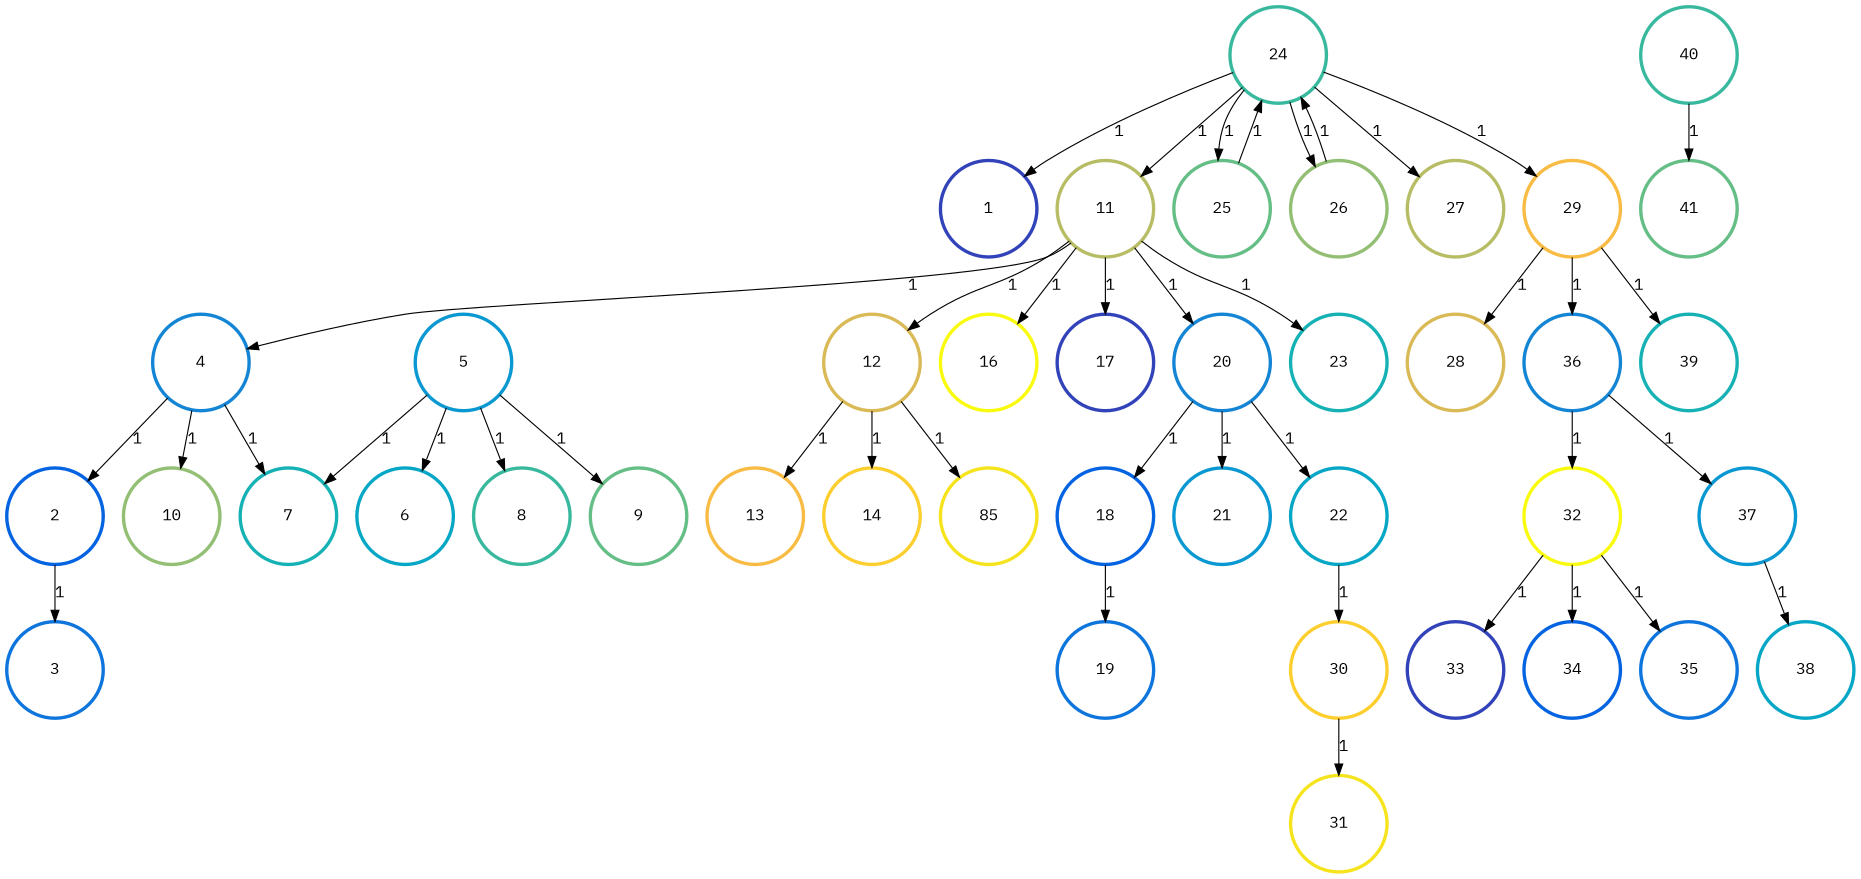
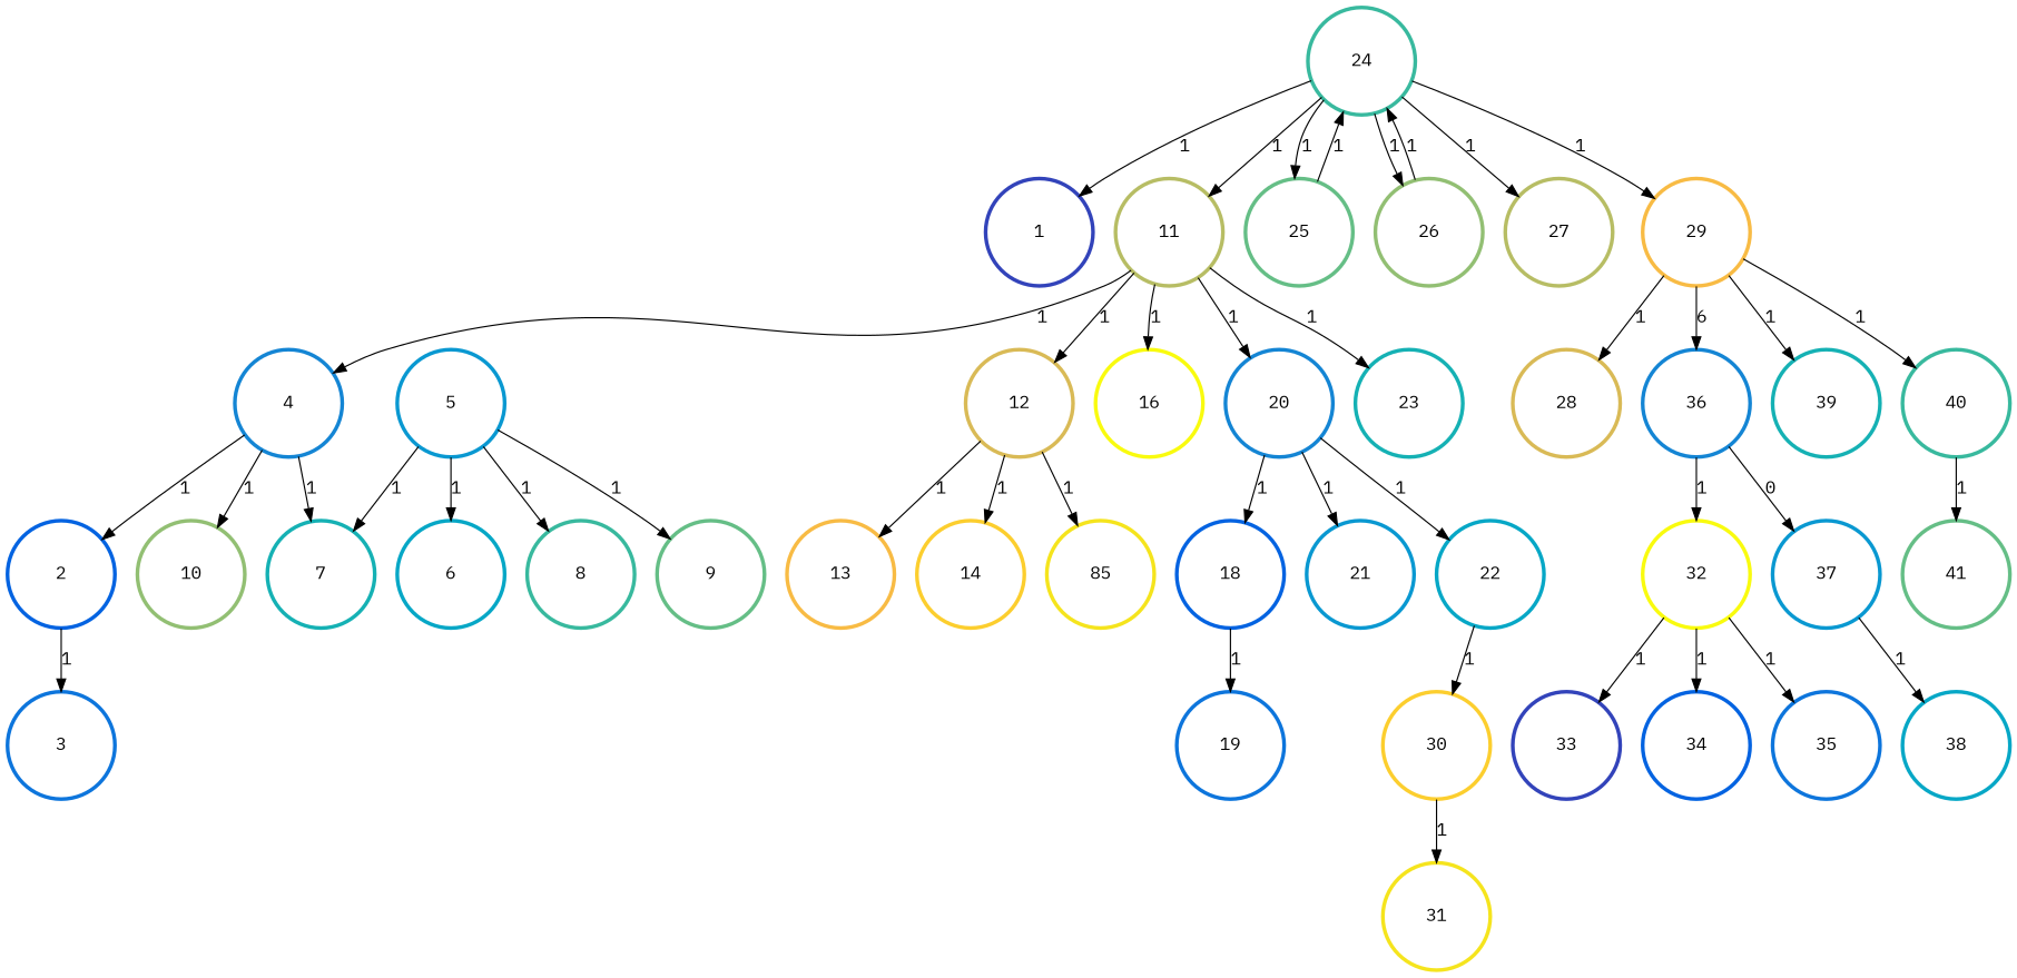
  digraph {
    fontname="IBM Plex Mono"
    rankdir=TB
    node [color="#3243BA" fontname="IBM Plex Mono" penwidth=3]
    edge [color=black fontname="IBM Plex Mono" penwidth=1]
    n1 [height=1.2 label=1 width=1.2]
    n2 [color="#0363E1" height=1.2 label=2 width=1.2]
    n3 [color="#0D75DC" height=1.2 label=3 width=1.2]
    n4 [color="#1485D4" height=1.2 label=4 width=1.2]
    n5 [color="#92BF73" height=1.2 label=10 width=1.2]
    n6 [color="#15B1B4" height=1.2 label=7 width=1.2]
    n7 [color="#0998D1" height=1.2 label=5 width=1.2]
    n8 [color="#06A7C6" height=1.2 label=6 width=1.2]
    n9 [color="#38B99E" height=1.2 label=8 width=1.2]
    n10 [color="#65BE86" height=1.2 label=9 width=1.2]
    n11 [color="#B7BD64" height=1.2 label=11 width=1.2]
    n12 [color="#D9BA56" height=1.2 label=12 width=1.2]
    n13 [color="#F9FB0E" height=1.2 label=16 width=1.2]
-   n14 [height=1.2 label=17 width=1.2]
    n15 [color="#1485D4" height=1.2 label=20 width=1.2]
    n16 [color="#15B1B4" height=1.2 label=23 width=1.2]
    n17 [color="#F8BB44" height=1.2 label=13 width=1.2]
    n18 [color="#FCCE2E" height=1.2 label=14 width=1.2]
    n19 [color="#F5E41D" height=1.2 label=85 width=1.2]
    n20 [color="#0363E1" height=1.2 label=18 width=1.2]
    n21 [color="#0998D1" height=1.2 label=21 width=1.2]
    n22 [color="#06A7C6" height=1.2 label=22 width=1.2]
    n23 [color="#0D75DC" height=1.2 label=19 width=1.2]
    n24 [color="#FCCE2E" height=1.2 label=30 width=1.2]
    n25 [color="#38B99E" height=1.2 label=24 width=1.2]
    n26 [color="#65BE86" height=1.2 label=25 width=1.2]
    n27 [color="#92BF73" height=1.2 label=26 width=1.2]
    n28 [color="#B7BD64" height=1.2 label=27 width=1.2]
    n29 [color="#F8BB44" height=1.2 label=29 width=1.2]
    n30 [color="#D9BA56" height=1.2 label=28 width=1.2]
    n31 [color="#1485D4" height=1.2 label=36 width=1.2]
    n32 [color="#15B1B4" height=1.2 label=39 width=1.2]
    n33 [color="#38B99E" height=1.2 label=40 width=1.2]
    n34 [color="#F9FB0E" height=1.2 label=32 width=1.2]
    n35 [color="#0998D1" height=1.2 label=37 width=1.2]
    n36 [color="#65BE86" height=1.2 label=41 width=1.2]
    n37 [color="#F5E41D" height=1.2 label=31 width=1.2]
    n38 [height=1.2 label=33 width=1.2]
    n39 [color="#0363E1" height=1.2 label=34 width=1.2]
    n40 [color="#0D75DC" height=1.2 label=35 width=1.2]
    n41 [color="#06A7C6" height=1.2 label=38 width=1.2]
    n2 -> n3 [label=1]
    n4 -> n2 [label=1]
    n4 -> n5 [label=1]
    n4 -> n6 [label=1]
    n7 -> n6 [label=1]
    n7 -> n8 [label=1]
    n7 -> n9 [label=1]
    n7 -> n10 [label=1]
    n11 -> n4 [label=1]
    n11 -> n12 [label=1]
    n11 -> n13 [label=1]
-   n11 -> n14 [label=1]
    n11 -> n15 [label=1]
    n11 -> n16 [label=1]
    n12 -> n17 [label=1]
    n12 -> n18 [label=1]
    n12 -> n19 [label=1]
    n15 -> n20 [label=1]
    n15 -> n21 [label=1]
    n15 -> n22 [label=1]
    n20 -> n23 [label=1]
    n22 -> n24 [label=1]
    n24 -> n37 [label=1]
    n25 -> n1 [label=1]
    n25 -> n11 [label=1]
    n25 -> n26 [label=1]
    n25 -> n27 [label=1]
    n25 -> n28 [label=1]
    n25 -> n29 [label=1]
    n26 -> n25 [label=1]
    n27 -> n25 [label=1]
    n29 -> n30 [label=1]
-   n29 -> n31 [label=1]
+   n29 -> n31 [label=6]
    n29 -> n32 [label=1]
+   n29 -> n33 [label=1]
    n31 -> n34 [label=1]
-   n31 -> n35 [label=1]
+   n31 -> n35 [label=0]
    n33 -> n36 [label=1]
    n34 -> n38 [label=1]
    n34 -> n39 [label=1]
    n34 -> n40 [label=1]
    n35 -> n41 [label=1]
  }
